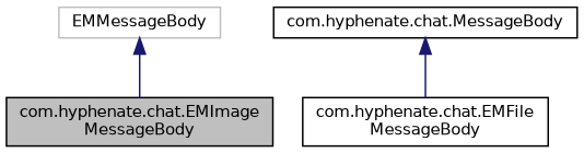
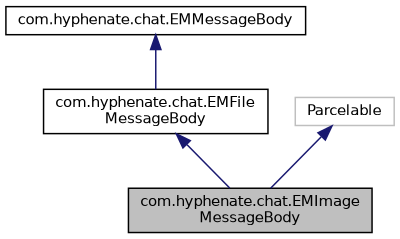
  digraph {
    node [color=black fillcolor=white fontname=Helvetica fontsize=10 shape=record style=filled]
    edge [color=midnightblue dir=back fontname=Helvetica fontsize=10 labelfontname=Helvetica labelfontsize=10 style=solid]
    n1 [fillcolor=grey75 fontcolor=black height=0.2 label="com.hyphenate.chat.EMImage\lMessageBody" width=0.4]
    n2 [height=0.2 label="com.hyphenate.chat.EMFile\lMessageBody" width=0.4]
-   n3 [height=0.2 label="com.hyphenate.chat.MessageBody" width=0.4]
-   n4 [color=grey75 height=0.2 label=EMMessageBody width=0.4]
+   n3 [height=0.2 label="com.hyphenate.chat.EMMessageBody" width=0.4]
+   n4 [color=grey75 height=0.2 label=Parcelable width=0.4]
+   n2 -> n1
    n3 -> n2
    n4 -> n1
  }
